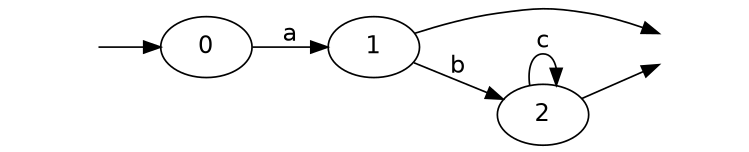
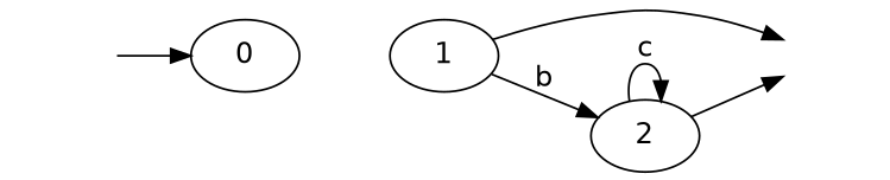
  digraph {
    fontname="DejaVu Sans"
    rankdir=LR
    node [fontname="DejaVu Sans"]
    edge [fontname="DejaVu Sans"]
    I [height=0 style=invis]
    0
    1
    F [height=0 style=invis]
    2
    I -> 0
-   0 -> 1 [label=a]
    1 -> F
    1 -> 2 [label=b]
    2 -> F
    2 -> 2 [label=c]
  }
